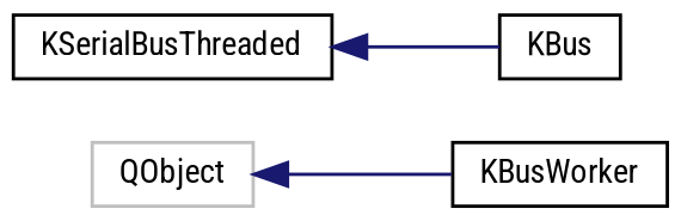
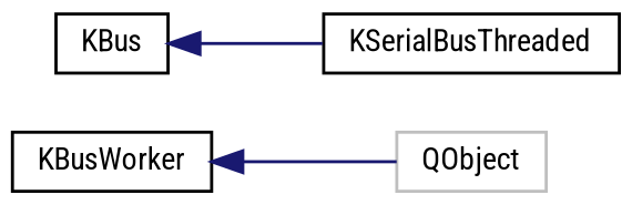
  digraph {
    fontname="Roboto Condensed"
    rankdir=LR
    node [color=black fillcolor=white fontname="Roboto Condensed" fontsize=10 shape=record style=filled]
    edge [color=midnightblue dir=back fontname="Roboto Condensed" fontsize=10 labelfontname=Helvetica labelfontsize=10 style=solid]
    n1 [color=grey75 height=0.2 label=QObject width=0.4]
    n2 [height=0.2 label=KBusWorker width=0.4]
    n3 [height=0.2 label=KBus width=0.4]
    n4 [height=0.2 label=KSerialBusThreaded width=0.4]
-   n1 -> n2
-   n4 -> n3
+   n2 -> n1
+   n3 -> n4
  }
